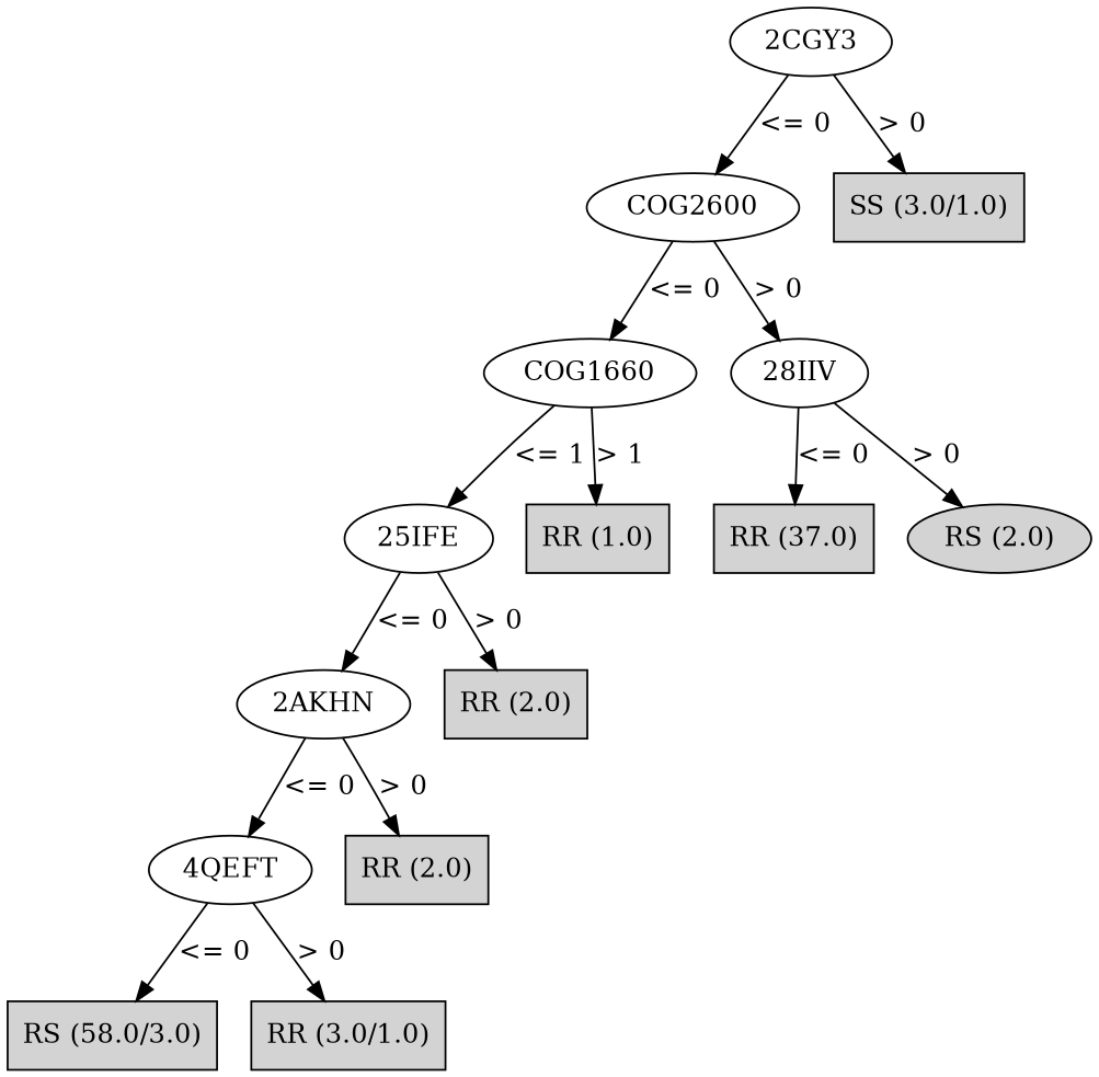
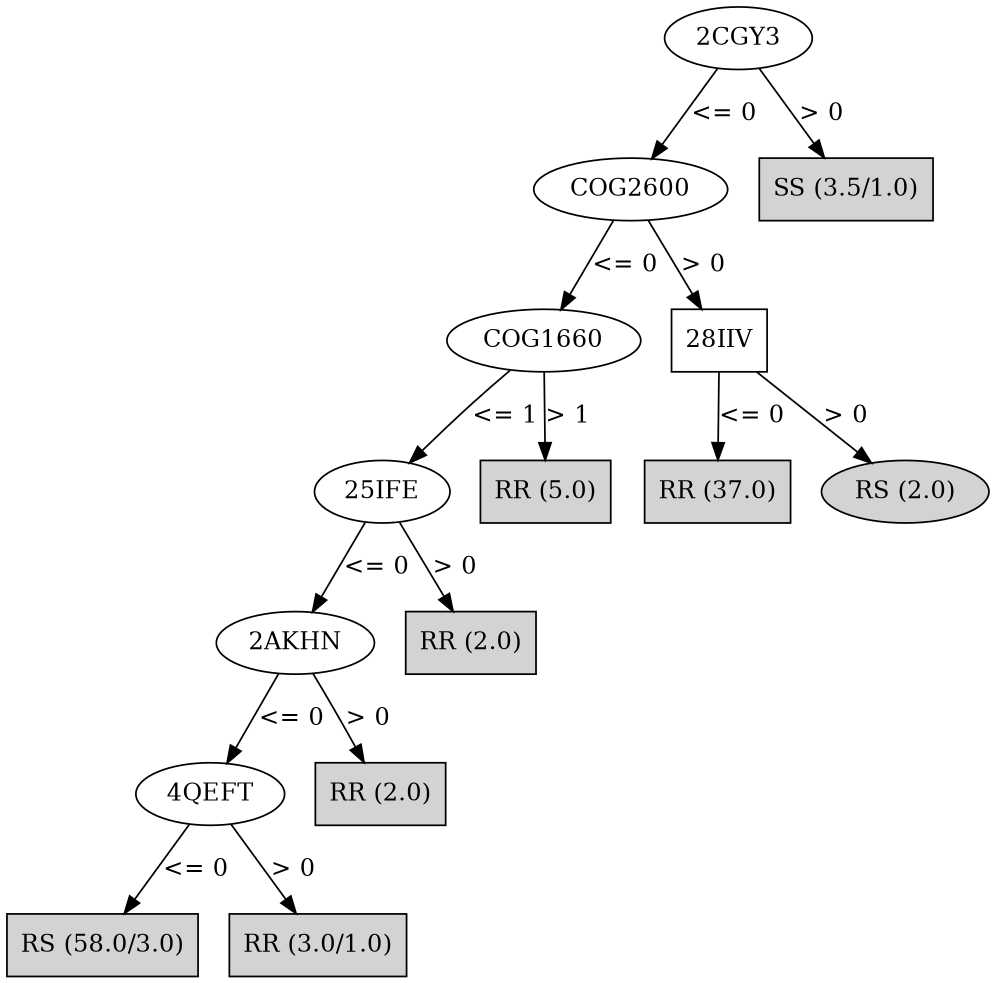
  digraph {
    node [style=filled]
    n1 [label="2CGY3" style=""]
    n2 [label=COG2600 style=""]
-   n3 [label="SS (3.0/1.0)" shape=box]
+   n3 [label="SS (3.5/1.0)" shape=box]
    n4 [label=COG1660 style=""]
-   n5 [label="28IIV" style=""]
+   n5 [label="28IIV" shape=box style=""]
    n6 [label="25IFE" style=""]
-   n7 [label="RR (1.0)" shape=box]
+   n7 [label="RR (5.0)" shape=box]
    n8 [label="RR (37.0)" shape=box]
    n9 [label="RS (2.0)" shape=ellipse]
    n10 [label="2AKHN" style=""]
    n11 [label="RR (2.0)" shape=box]
    n12 [label="4QEFT" style=""]
    n13 [label="RR (2.0)" shape=box]
    n14 [label="RS (58.0/3.0)" shape=box]
    n15 [label="RR (3.0/1.0)" shape=box]
    n1 -> n2 [label="<= 0"]
    n1 -> n3 [label="> 0"]
    n2 -> n4 [label="<= 0"]
    n2 -> n5 [label="> 0"]
    n4 -> n6 [label="<= 1"]
    n4 -> n7 [label="> 1"]
    n5 -> n8 [label="<= 0"]
    n5 -> n9 [label="> 0"]
    n6 -> n10 [label="<= 0"]
    n6 -> n11 [label="> 0"]
    n10 -> n12 [label="<= 0"]
    n10 -> n13 [label="> 0"]
    n12 -> n14 [label="<= 0"]
    n12 -> n15 [label="> 0"]
  }
